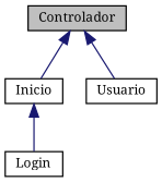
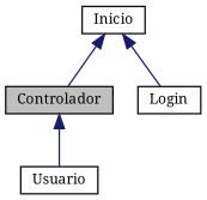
  digraph {
    fontname="Noto Serif"
    node [color=black fillcolor=white fontname="Noto Serif" fontsize=10 shape=record style=filled]
    edge [color=midnightblue dir=back fontname="Noto Serif" fontsize=10 labelfontname=Helvetica labelfontsize=10 style=solid]
    n1 [fillcolor=grey75 fontcolor=black height=0.2 label=Controlador width=0.4]
    n2 [height=0.2 label=Inicio width=0.4]
    n3 [height=0.2 label=Usuario width=0.4]
    n4 [height=0.2 label=Login width=0.4]
-   n1 -> n2
+   n2 -> n1
    n1 -> n3
    n2 -> n4
  }
